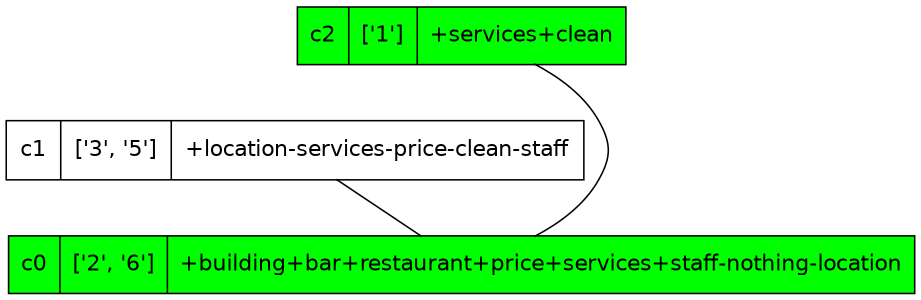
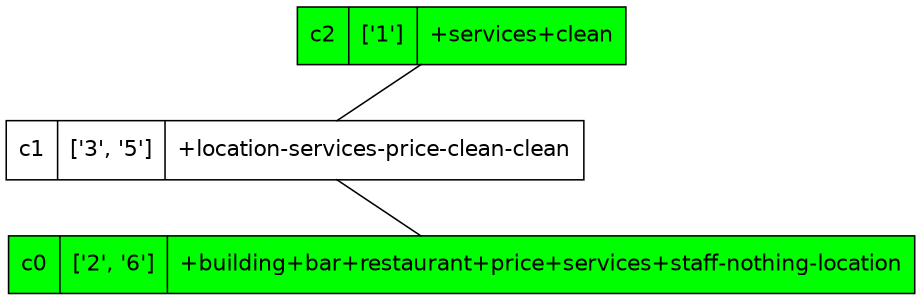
  strict digraph {
    fontname="DejaVu Sans"
    node [fillcolor=green fontname="DejaVu Sans" shape=record style=filled]
    edge [dir=none fontname="DejaVu Sans"]
    n1 [label="c2 | ['1'] | +services+clean"]
-   n2 [label="c1 | ['3', '5'] | +location-services-price-clean-staff" fillcolor="" style=""]
+   n2 [label="c1 | ['3', '5'] | +location-services-price-clean-clean" fillcolor="" style=""]
    n3 [label="c0 | ['2', '6'] | +building+bar+restaurant+price+services+staff-nothing-location"]
-   n1 -> n3
+   n1 -> n2
    n2 -> n3
  }
